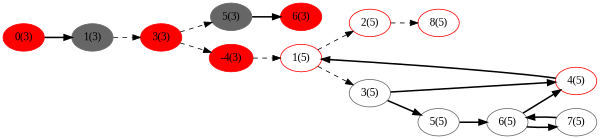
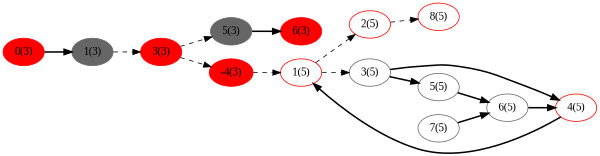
  digraph {
    fontname="Liberation Serif"
    rankdir=LR
    node [color=red fontname="Liberation Serif"]
    edge [fontname="Liberation Serif" style=bold]
    n1 [label="0(3)" style=filled]
    n2 [color=gray40 label="1(3)" style=filled]
    n3 [label="3(3)" style=filled]
    n4 [color=gray40 label="5(3)" style=filled]
    n5 [label="-4(3)" style=filled]
    n6 [label="6(3)" style=filled]
    n7 [label="1(5)"]
    n8 [label="2(5)"]
    n9 [color=gray40 label="3(5)"]
    n10 [label="4(5)"]
    n11 [label="8(5)"]
    n12 [color=gray40 label="5(5)"]
    n13 [color=gray40 label="7(5)"]
    n14 [color=gray40 label="6(5)"]
    n1 -> n2
    n2 -> n3 [style=dashed]
    n3 -> n4 [style=dashed]
    n3 -> n5 [style=dashed]
    n4 -> n6
    n5 -> n7 [style=dashed]
    n7 -> n8 [style=dashed]
    n7 -> n9 [style=dashed]
    n8 -> n11 [style=dashed]
    n9 -> n10
    n9 -> n12
    n10 -> n7
    n12 -> n14
    n13 -> n14
    n14 -> n10
-   n14 -> n13
  }
